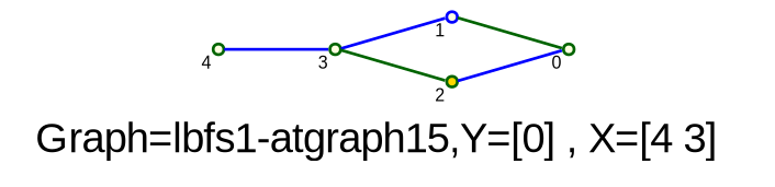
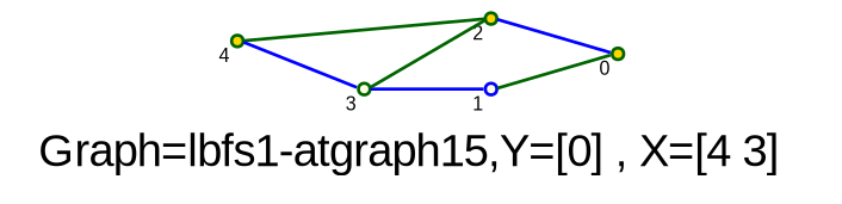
  graph {
    fontname="Liberation Sans"
    label="Graph=lbfs1-atgraph15,Y=[0] , X=[4 3]  "
    labelloc=bottom
    rankdir=LR
    node [color=darkgreen fillcolor=lightyellow fontname="Liberation Sans" fontsize=6 shape=point style=filled]
    edge [color=darkgreen fontname="Liberation Sans"]
-   0 [xlabel=0]
+   0 [fillcolor=gold xlabel=0]
    1 [color=blue xlabel=1]
    2 [fillcolor=gold xlabel=2]
    3 [xlabel=3]
-   4 [xlabel=4]
+   4 [fillcolor=gold xlabel=4]
    1 -- 0
    2 -- 0 [color=blue]
    3 -- 1 [color=blue]
    3 -- 2
+   4 -- 2
    4 -- 3 [color=blue]
  }
